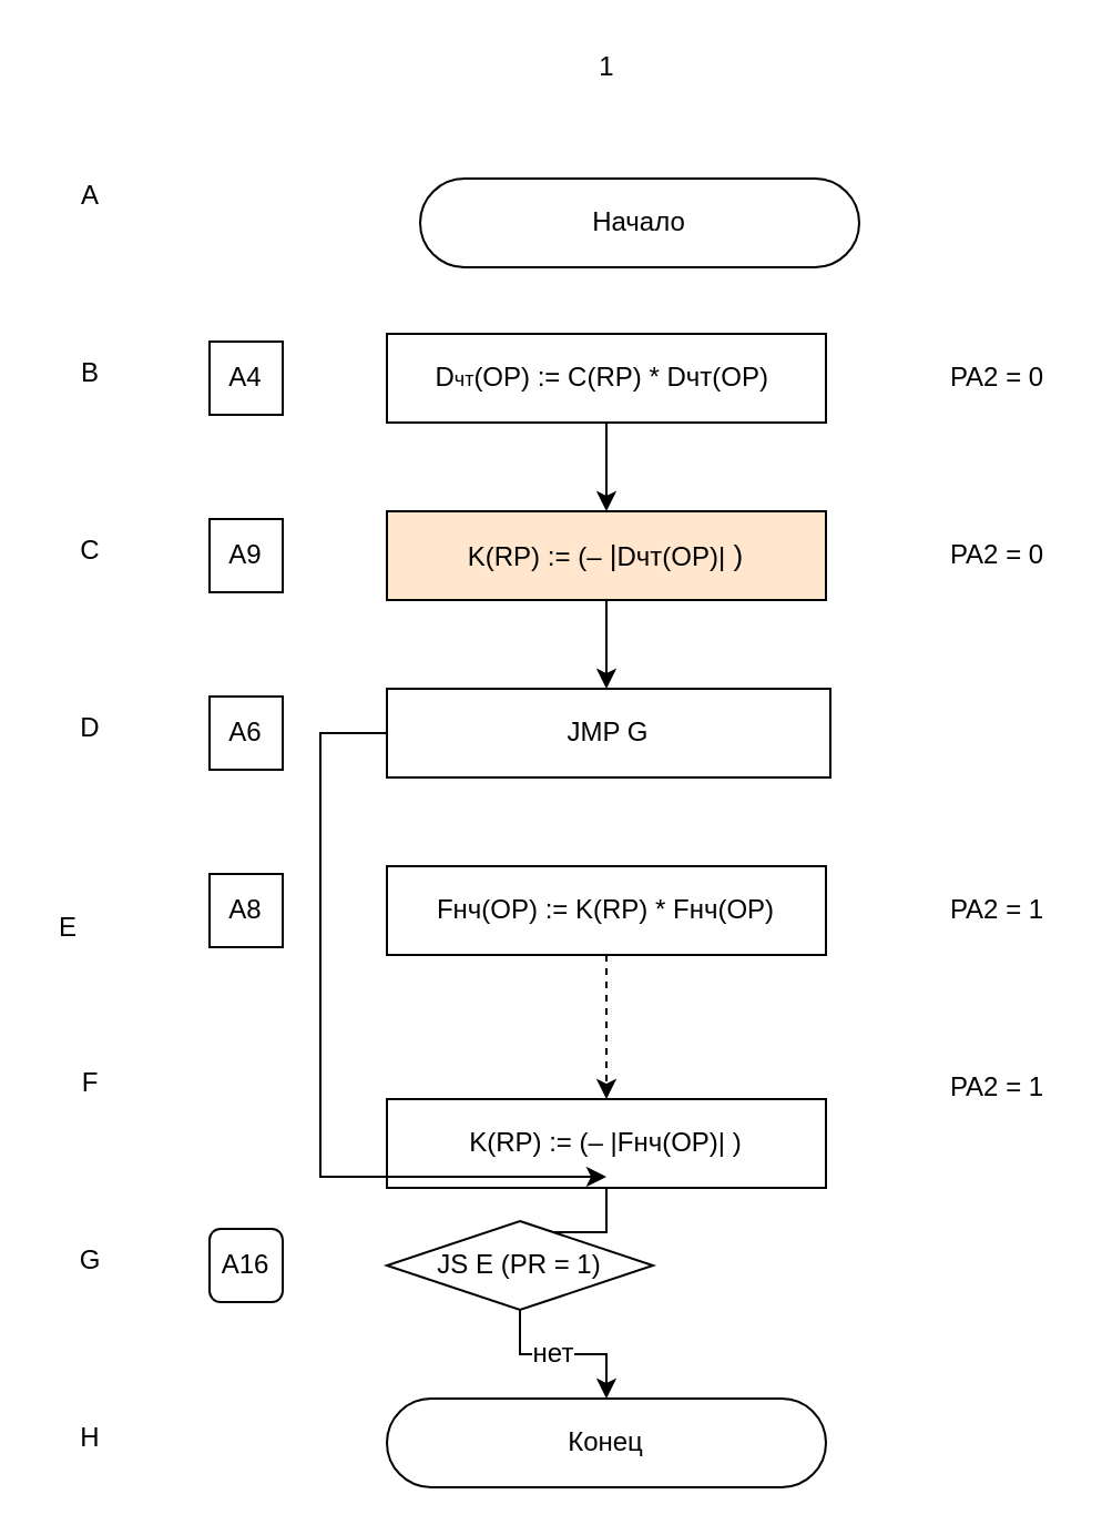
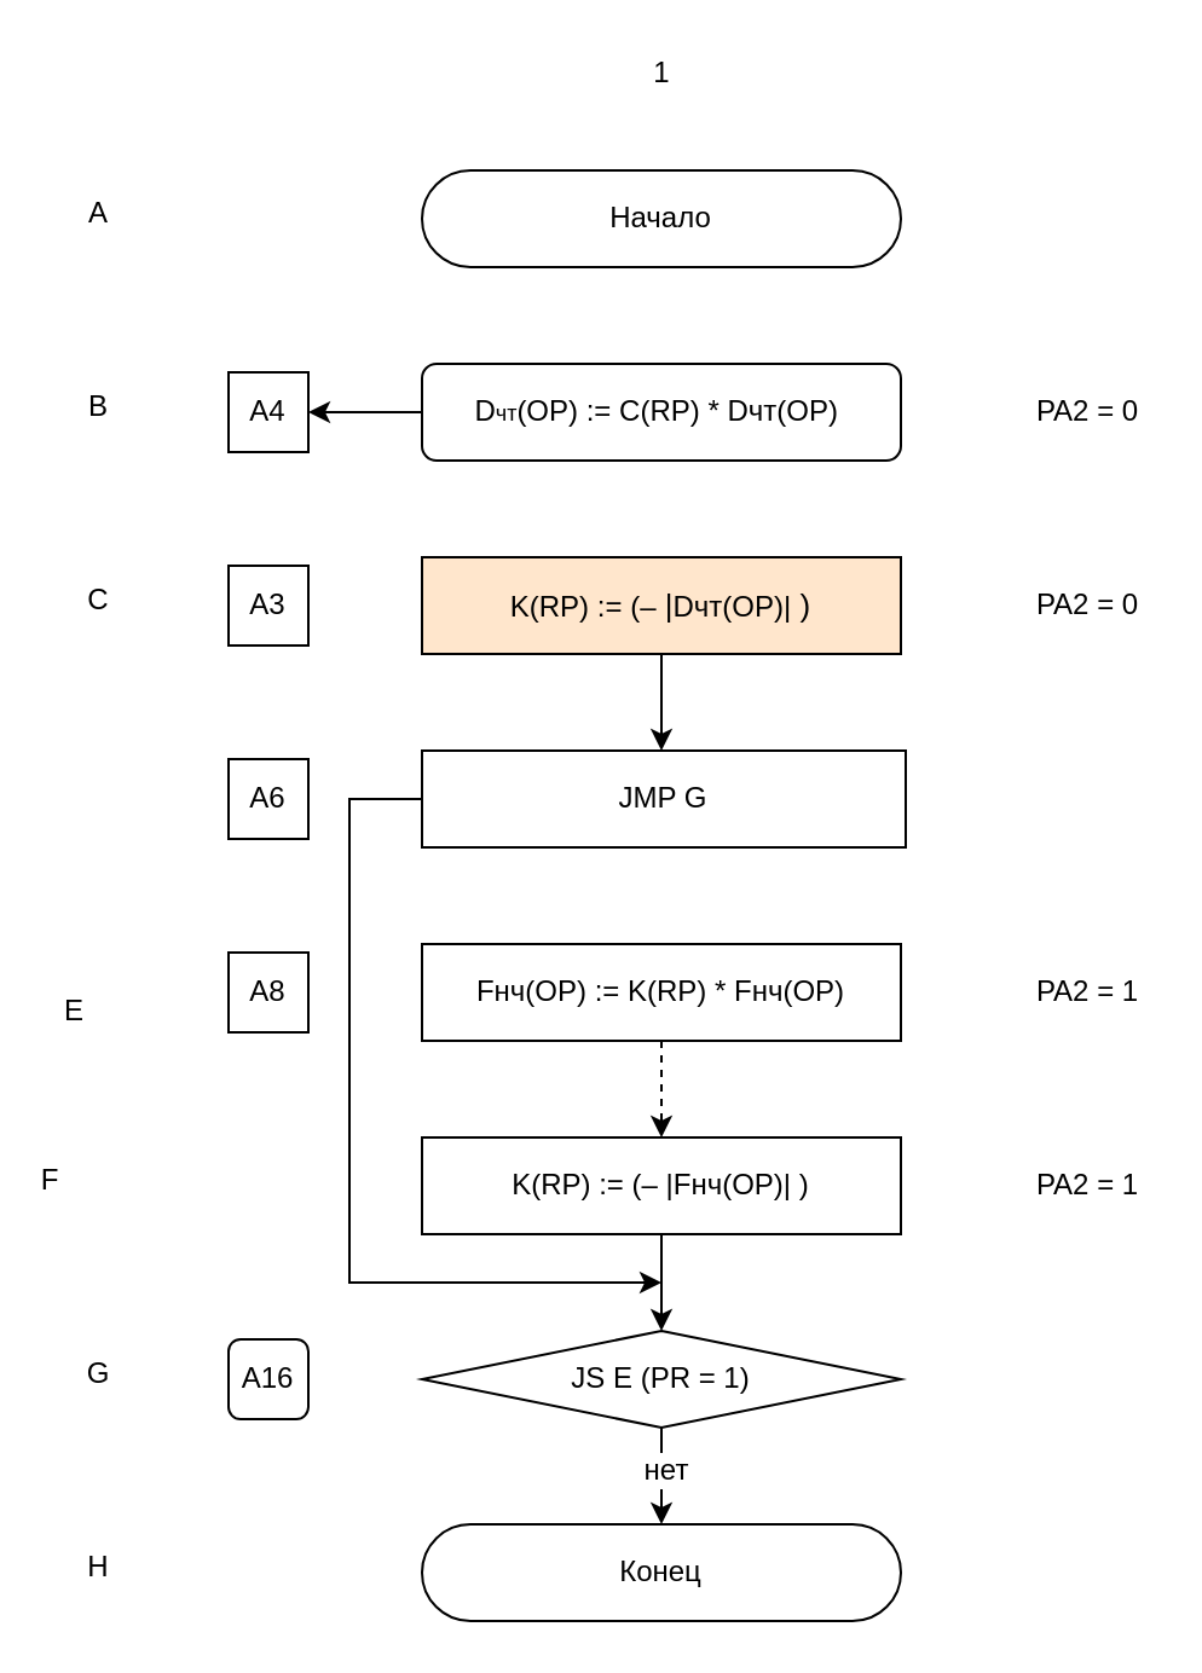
  <mxCell id="0" />
  <mxCell id="1" parent="0" />
- <mxCell id="2" value="Начало" style="rounded=1;whiteSpace=wrap;html=1;arcSize=50;" parent="1" vertex="1"><mxGeometry x="189" y="80" width="198" height="40" as="geometry" /></mxCell>
+ <mxCell id="2" value="Начало" style="rounded=1;whiteSpace=wrap;html=1;arcSize=50;" parent="1" vertex="1"><mxGeometry x="174" y="70" width="198" height="40" as="geometry" /></mxCell>
  <mxCell id="3" value="Конец" style="rounded=1;whiteSpace=wrap;html=1;arcSize=50;" parent="1" vertex="1"><mxGeometry x="174" y="630" width="198" height="40" as="geometry" /></mxCell>
  <mxCell id="4" style="edgeStyle=orthogonalEdgeStyle;rounded=0;orthogonalLoop=1;jettySize=auto;html=1;entryX=0.5;entryY=0;entryDx=0;entryDy=0;" parent="1" source="5" edge="1"><mxGeometry relative="1" as="geometry"><mxPoint x="273" y="310" as="targetPoint" /></mxGeometry></mxCell>
  <mxCell id="5" value="&lt;span style=&quot;white-space: normal&quot;&gt;&lt;font style=&quot;font-size: 12px&quot;&gt;K(RP) := (–&lt;/font&gt;&lt;span style=&quot;font-size: 13px&quot;&gt;&amp;nbsp;|&lt;/span&gt;&lt;font style=&quot;font-size: 12px&quot;&gt;Dчт(OP)|&lt;/font&gt;&lt;span style=&quot;font-size: 13px&quot;&gt; &lt;/span&gt;&lt;span style=&quot;font-size: 13px&quot;&gt;)&lt;/span&gt;&lt;/span&gt;" style="rounded=0;whiteSpace=wrap;html=1;fillColor=#ffe6cc;" parent="1" vertex="1"><mxGeometry x="174" y="230" width="198" height="40" as="geometry" /></mxCell>
- <mxCell id="6" style="edgeStyle=orthogonalEdgeStyle;rounded=0;orthogonalLoop=1;jettySize=auto;html=1;entryX=0.5;entryY=0;entryDx=0;entryDy=0;" parent="1" source="7" target="5" edge="1"><mxGeometry relative="1" as="geometry" /></mxCell>
- <mxCell id="7" value="D&lt;font style=&quot;font-size: 9px&quot;&gt;чт&lt;/font&gt;(OP) := C(RP) * Dчт(OP)&amp;nbsp;" style="rounded=0;whiteSpace=wrap;html=1;" parent="1" vertex="1"><mxGeometry x="174" y="150" width="198" height="40" as="geometry" /></mxCell>
+ <mxCell id="6" style="edgeStyle=orthogonalEdgeStyle;rounded=0;orthogonalLoop=1;jettySize=auto;html=1;" parent="1" source="7" target="29" edge="1"><mxGeometry relative="1" as="geometry" /></mxCell>
+ <mxCell id="7" value="D&lt;font style=&quot;font-size: 9px&quot;&gt;чт&lt;/font&gt;(OP) := C(RP) * Dчт(OP)&amp;nbsp;" style="whiteSpace=wrap;html=1;rounded=1;" parent="1" vertex="1"><mxGeometry x="174" y="150" width="198" height="40" as="geometry" /></mxCell>
  <mxCell id="8" style="edgeStyle=orthogonalEdgeStyle;rounded=0;orthogonalLoop=1;jettySize=auto;html=1;entryX=0.5;entryY=0;entryDx=0;entryDy=0;dashed=1;" parent="1" source="9" target="11" edge="1"><mxGeometry relative="1" as="geometry" /></mxCell>
  <mxCell id="9" value="Fнч(OP) := K(RP) * Fнч(OP)" style="rounded=0;whiteSpace=wrap;html=1;" parent="1" vertex="1"><mxGeometry x="174" y="390" width="198" height="40" as="geometry" /></mxCell>
  <mxCell id="10" style="edgeStyle=orthogonalEdgeStyle;rounded=0;orthogonalLoop=1;jettySize=auto;html=1;entryX=0.5;entryY=0;entryDx=0;entryDy=0;" parent="1" source="11" target="14" edge="1"><mxGeometry relative="1" as="geometry" /></mxCell>
- <mxCell id="11" value="&lt;font style=&quot;font-size: 12px&quot;&gt;K(RP) := (– |Fнч(OP)| )&lt;/font&gt;" style="rounded=0;whiteSpace=wrap;html=1;fontSize=12;" parent="1" vertex="1"><mxGeometry x="174" y="495" width="198" height="40" as="geometry" /></mxCell>
+ <mxCell id="11" value="&lt;font style=&quot;font-size: 12px&quot;&gt;K(RP) := (– |Fнч(OP)| )&lt;/font&gt;" style="rounded=0;whiteSpace=wrap;html=1;fontSize=12;" parent="1" vertex="1"><mxGeometry x="174" y="470" width="198" height="40" as="geometry" /></mxCell>
  <mxCell id="12" style="edgeStyle=orthogonalEdgeStyle;rounded=0;orthogonalLoop=1;jettySize=auto;html=1;exitX=0.5;exitY=1;exitDx=0;exitDy=0;entryX=0.5;entryY=0;entryDx=0;entryDy=0;" parent="1" source="14" target="3" edge="1"><mxGeometry relative="1" as="geometry" /></mxCell>
  <mxCell id="13" value="нет" style="text;html=1;align=center;verticalAlign=middle;resizable=0;points=[];labelBackgroundColor=#ffffff;" parent="12" vertex="1" connectable="0"><mxGeometry x="-0.15" y="1" relative="1" as="geometry"><mxPoint as="offset" /></mxGeometry></mxCell>
- <mxCell id="14" value="JS E (PR = 1)" style="rhombus;whiteSpace=wrap;html=1;" parent="1" vertex="1"><mxGeometry x="174" y="550" width="120" height="40" as="geometry" /></mxCell>
+ <mxCell id="14" value="JS E (PR = 1)" style="rhombus;whiteSpace=wrap;html=1;" parent="1" vertex="1"><mxGeometry x="174" y="550" width="198" height="40" as="geometry" /></mxCell>
  <mxCell id="15" style="edgeStyle=orthogonalEdgeStyle;rounded=0;orthogonalLoop=1;jettySize=auto;html=1;" parent="1" edge="1"><mxGeometry relative="1" as="geometry"><mxPoint x="273" y="530" as="targetPoint" /><Array as="points"><mxPoint x="144" y="330" /><mxPoint x="144" y="530" /></Array><mxPoint x="174" y="330" as="sourcePoint" /></mxGeometry></mxCell>
  <mxCell id="16" value="PA2 = 0" style="text;html=1;align=center;verticalAlign=middle;resizable=0;points=[];autosize=1;" parent="1" vertex="1"><mxGeometry x="423" y="161" width="52" height="18" as="geometry" /></mxCell>
  <mxCell id="17" value="PA2 = 0" style="text;html=1;align=center;verticalAlign=middle;resizable=0;points=[];autosize=1;" parent="1" vertex="1"><mxGeometry x="423" y="241" width="52" height="18" as="geometry" /></mxCell>
  <mxCell id="18" value="PA2 = 1" style="text;html=1;align=center;verticalAlign=middle;resizable=0;points=[];autosize=1;" parent="1" vertex="1"><mxGeometry x="423" y="401" width="52" height="18" as="geometry" /></mxCell>
  <mxCell id="19" value="PA2 = 1" style="text;html=1;align=center;verticalAlign=middle;resizable=0;points=[];autosize=1;" parent="1" vertex="1"><mxGeometry x="423" y="481" width="52" height="18" as="geometry" /></mxCell>
  <mxCell id="20" value="1" style="text;html=1;align=center;verticalAlign=middle;resizable=0;points=[];autosize=1;" parent="1" vertex="1"><mxGeometry x="263" y="20" width="20" height="20" as="geometry" /></mxCell>
  <mxCell id="21" value="A" style="text;html=1;align=center;verticalAlign=middle;resizable=0;points=[];autosize=1;" parent="1" vertex="1"><mxGeometry x="30" y="78" width="20" height="20" as="geometry" /></mxCell>
  <mxCell id="22" value="B" style="text;html=1;align=center;verticalAlign=middle;resizable=0;points=[];autosize=1;" parent="1" vertex="1"><mxGeometry x="30" y="158" width="20" height="20" as="geometry" /></mxCell>
  <mxCell id="23" value="G" style="text;html=1;align=center;verticalAlign=middle;resizable=0;points=[];autosize=1;" parent="1" vertex="1"><mxGeometry x="30" y="558" width="20" height="20" as="geometry" /></mxCell>
  <mxCell id="24" value="C" style="text;html=1;align=center;verticalAlign=middle;resizable=0;points=[];autosize=1;" parent="1" vertex="1"><mxGeometry x="30" y="238" width="20" height="20" as="geometry" /></mxCell>
  <mxCell id="25" value="E" style="text;html=1;align=center;verticalAlign=middle;resizable=0;points=[];autosize=1;" parent="1" vertex="1"><mxGeometry x="20" y="408" width="20" height="20" as="geometry" /></mxCell>
- <mxCell id="26" value="D" style="text;html=1;align=center;verticalAlign=middle;resizable=0;points=[];autosize=1;" parent="1" vertex="1"><mxGeometry x="30" y="318" width="20" height="20" as="geometry" /></mxCell>
- <mxCell id="27" value="F" style="text;html=1;align=center;verticalAlign=middle;resizable=0;points=[];autosize=1;" parent="1" vertex="1"><mxGeometry x="30" y="478" width="20" height="20" as="geometry" /></mxCell>
+ <mxCell id="27" value="F" style="text;html=1;align=center;verticalAlign=middle;resizable=0;points=[];autosize=1;" parent="1" vertex="1"><mxGeometry x="10" y="478" width="20" height="20" as="geometry" /></mxCell>
  <mxCell id="28" value="H" style="text;html=1;align=center;verticalAlign=middle;resizable=0;points=[];autosize=1;" parent="1" vertex="1"><mxGeometry x="30" y="638" width="20" height="20" as="geometry" /></mxCell>
  <mxCell id="29" value="A4" style="whiteSpace=wrap;html=1;aspect=fixed;" parent="1" vertex="1"><mxGeometry x="94" y="153.5" width="33" height="33" as="geometry" /></mxCell>
- <mxCell id="30" value="A9" style="whiteSpace=wrap;html=1;aspect=fixed;" parent="1" vertex="1"><mxGeometry x="94" y="233.5" width="33" height="33" as="geometry" /></mxCell>
+ <mxCell id="30" value="A3" style="whiteSpace=wrap;html=1;aspect=fixed;" parent="1" vertex="1"><mxGeometry x="94" y="233.5" width="33" height="33" as="geometry" /></mxCell>
  <mxCell id="31" value="A6&lt;span style=&quot;color: rgba(0 , 0 , 0 , 0) ; font-family: monospace ; font-size: 0px ; white-space: nowrap&quot;&gt;%3CmxGraphModel%3E%3Croot%3E%3CmxCell%20id%3D%220%22%2F%3E%3CmxCell%20id%3D%221%22%20parent%3D%220%22%2F%3E%3CmxCell%20id%3D%222%22%20value%3D%22A0%22%20style%3D%22whiteSpace%3Dwrap%3Bhtml%3D1%3Baspect%3Dfixed%3B%22%20vertex%3D%221%22%20parent%3D%221%22%3E%3CmxGeometry%20x%3D%22200%22%20y%3D%22203.5%22%20width%3D%2233%22%20height%3D%2233%22%20as%3D%22geometry%22%2F%3E%3C%2FmxCell%3E%3C%2Froot%3E%3C%2FmxGraphModel%3E&lt;/span&gt;" style="whiteSpace=wrap;html=1;aspect=fixed;" parent="1" vertex="1"><mxGeometry x="94" y="313.5" width="33" height="33" as="geometry" /></mxCell>
  <mxCell id="32" value="A8" style="whiteSpace=wrap;html=1;aspect=fixed;" parent="1" vertex="1"><mxGeometry x="94" y="393.5" width="33" height="33" as="geometry" /></mxCell>
  <mxCell id="33" value="A16" style="whiteSpace=wrap;html=1;aspect=fixed;rounded=1;" parent="1" vertex="1"><mxGeometry x="94" y="553.5" width="33" height="33" as="geometry" /></mxCell>
  <mxCell id="34" value="&lt;span style=&quot;white-space: normal&quot;&gt;JMP G&lt;/span&gt;" style="rounded=0;whiteSpace=wrap;html=1;" parent="1" vertex="1"><mxGeometry x="174" y="310" width="200" height="40" as="geometry" /></mxCell>
